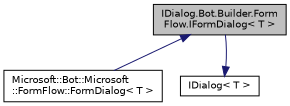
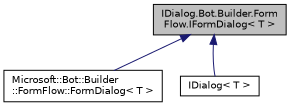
  digraph {
    node [color=black fillcolor=white fontname=Helvetica fontsize=10 shape=record style=filled]
    edge [color=midnightblue dir=back fontname=Helvetica fontsize=10 labelfontname=Helvetica labelfontsize=10 style=solid]
    n1 [fillcolor=grey75 fontcolor=black height=0.2 label="IDialog.Bot.Builder.Form\lFlow.IFormDialog\< T \>" width=0.4]
-   n2 [height=0.2 label="Microsoft::Bot::Microsoft\l::FormFlow::FormDialog\< T \>" width=0.4]
+   n2 [height=0.2 label="Microsoft::Bot::Builder\l::FormFlow::FormDialog\< T \>" width=0.4]
    n3 [height=0.2 label="IDialog\< T \>" width=0.4]
    n1 -> n2
-   n3 -> n1
+   n1 -> n3
  }
